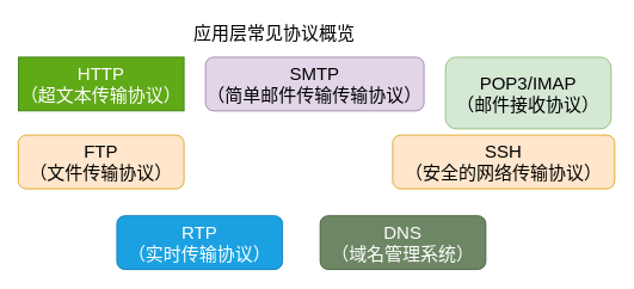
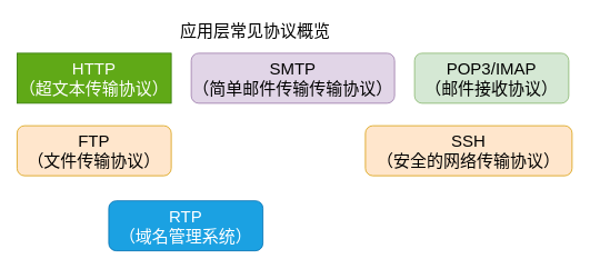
  <mxCell id="0" />
  <mxCell id="1" parent="0" />
  <mxCell id="2" value="&lt;font style=&quot;font-size: 20px;&quot;&gt;应用层常见协议概览&lt;/font&gt;" style="text;html=1;strokeColor=none;fillColor=none;align=center;verticalAlign=middle;whiteSpace=wrap;rounded=0;" vertex="1" parent="1"><mxGeometry x="202" y="20" width="208" height="30" as="geometry" /></mxCell>
  <mxCell id="3" value="HTTP&lt;br&gt;（超文本传输协议）&lt;br&gt;" style="whiteSpace=wrap;html=1;fontSize=20;fillColor=#60a917;strokeColor=#2D7600;fontColor=#ffffff;rounded=0;" vertex="1" parent="1"><mxGeometry x="20" y="63" width="185" height="60" as="geometry" /></mxCell>
  <mxCell id="4" value="SMTP&lt;br&gt;（简单邮件传输传输协议）" style="rounded=1;whiteSpace=wrap;html=1;fontSize=20;fillColor=#e1d5e7;strokeColor=#9673a6;" vertex="1" parent="1"><mxGeometry x="229" y="63" width="244" height="60" as="geometry" /></mxCell>
- <mxCell id="5" value="POP3/IMAP&lt;br&gt;（邮件接收协议）" style="rounded=1;whiteSpace=wrap;html=1;fontSize=20;fillColor=#d5e8d4;strokeColor=#82b366;" vertex="1" parent="1"><mxGeometry x="497" y="63" width="185" height="80" as="geometry" /></mxCell>
+ <mxCell id="5" value="POP3/IMAP&lt;br&gt;（邮件接收协议）" style="rounded=1;whiteSpace=wrap;html=1;fontSize=20;fillColor=#d5e8d4;strokeColor=#82b366;" vertex="1" parent="1"><mxGeometry x="497" y="63" width="185" height="60" as="geometry" /></mxCell>
  <mxCell id="6" value="FTP&lt;br&gt;（文件传输协议）" style="rounded=1;whiteSpace=wrap;html=1;fontSize=20;fillColor=#ffe6cc;strokeColor=#d79b00;" vertex="1" parent="1"><mxGeometry x="20" y="150" width="185" height="60" as="geometry" /></mxCell>
  <mxCell id="7" value="SSH&lt;br&gt;（安全的网络传输协议）" style="rounded=1;whiteSpace=wrap;html=1;fontSize=20;fillColor=#ffe6cc;strokeColor=#d79b00;" vertex="1" parent="1"><mxGeometry x="438" y="150" width="248" height="60" as="geometry" /></mxCell>
- <mxCell id="8" value="RTP&lt;br&gt;（实时传输协议）" style="rounded=1;whiteSpace=wrap;html=1;fontSize=20;fillColor=#1ba1e2;strokeColor=#006EAF;fontColor=#ffffff;" vertex="1" parent="1"><mxGeometry x="130" y="240" width="185" height="60" as="geometry" /></mxCell>
- <mxCell id="9" value="DNS&lt;br&gt;（域名管理系统）" style="rounded=1;whiteSpace=wrap;html=1;fontSize=20;fillColor=#6d8764;strokeColor=#3A5431;fontColor=#ffffff;" vertex="1" parent="1"><mxGeometry x="357" y="240" width="185" height="60" as="geometry" /></mxCell>
+ <mxCell id="8" value="RTP&lt;br&gt;（域名管理系统）" style="rounded=1;whiteSpace=wrap;html=1;fontSize=20;fillColor=#1ba1e2;strokeColor=#006EAF;fontColor=#ffffff;" vertex="1" parent="1"><mxGeometry x="130" y="240" width="185" height="60" as="geometry" /></mxCell>
